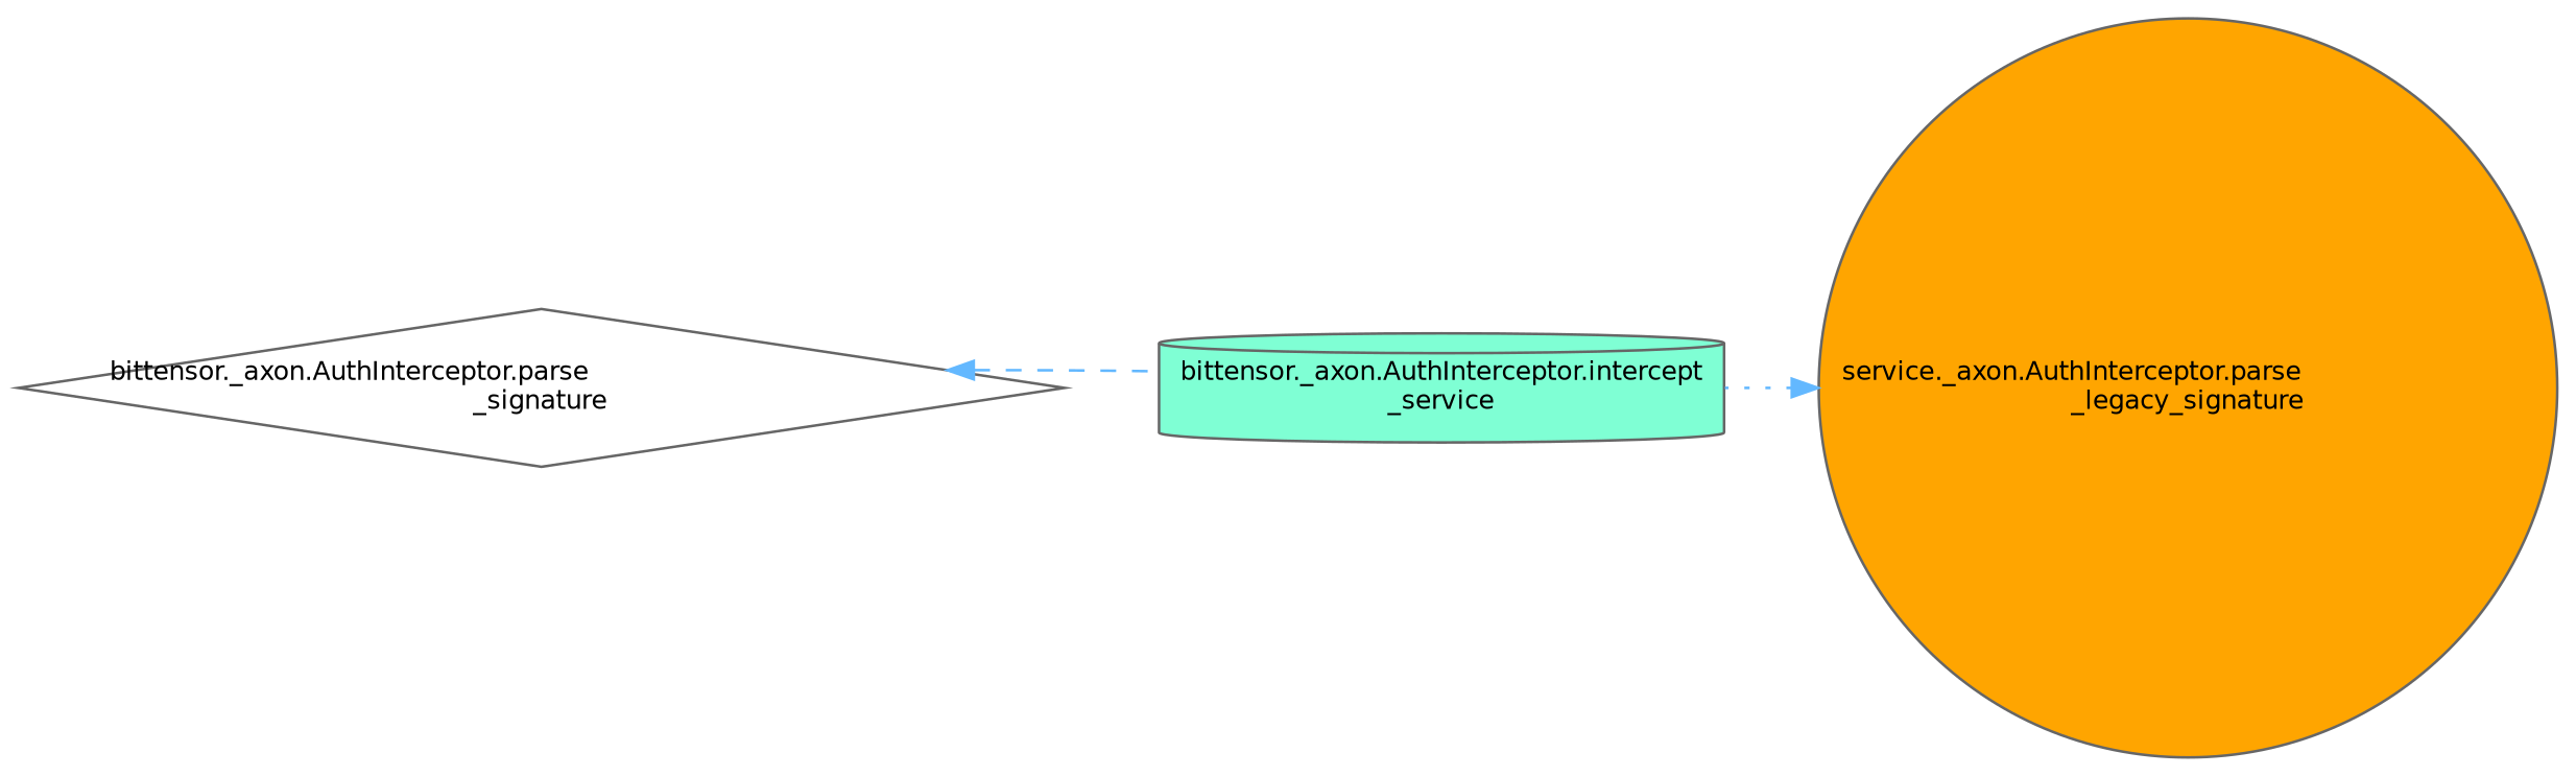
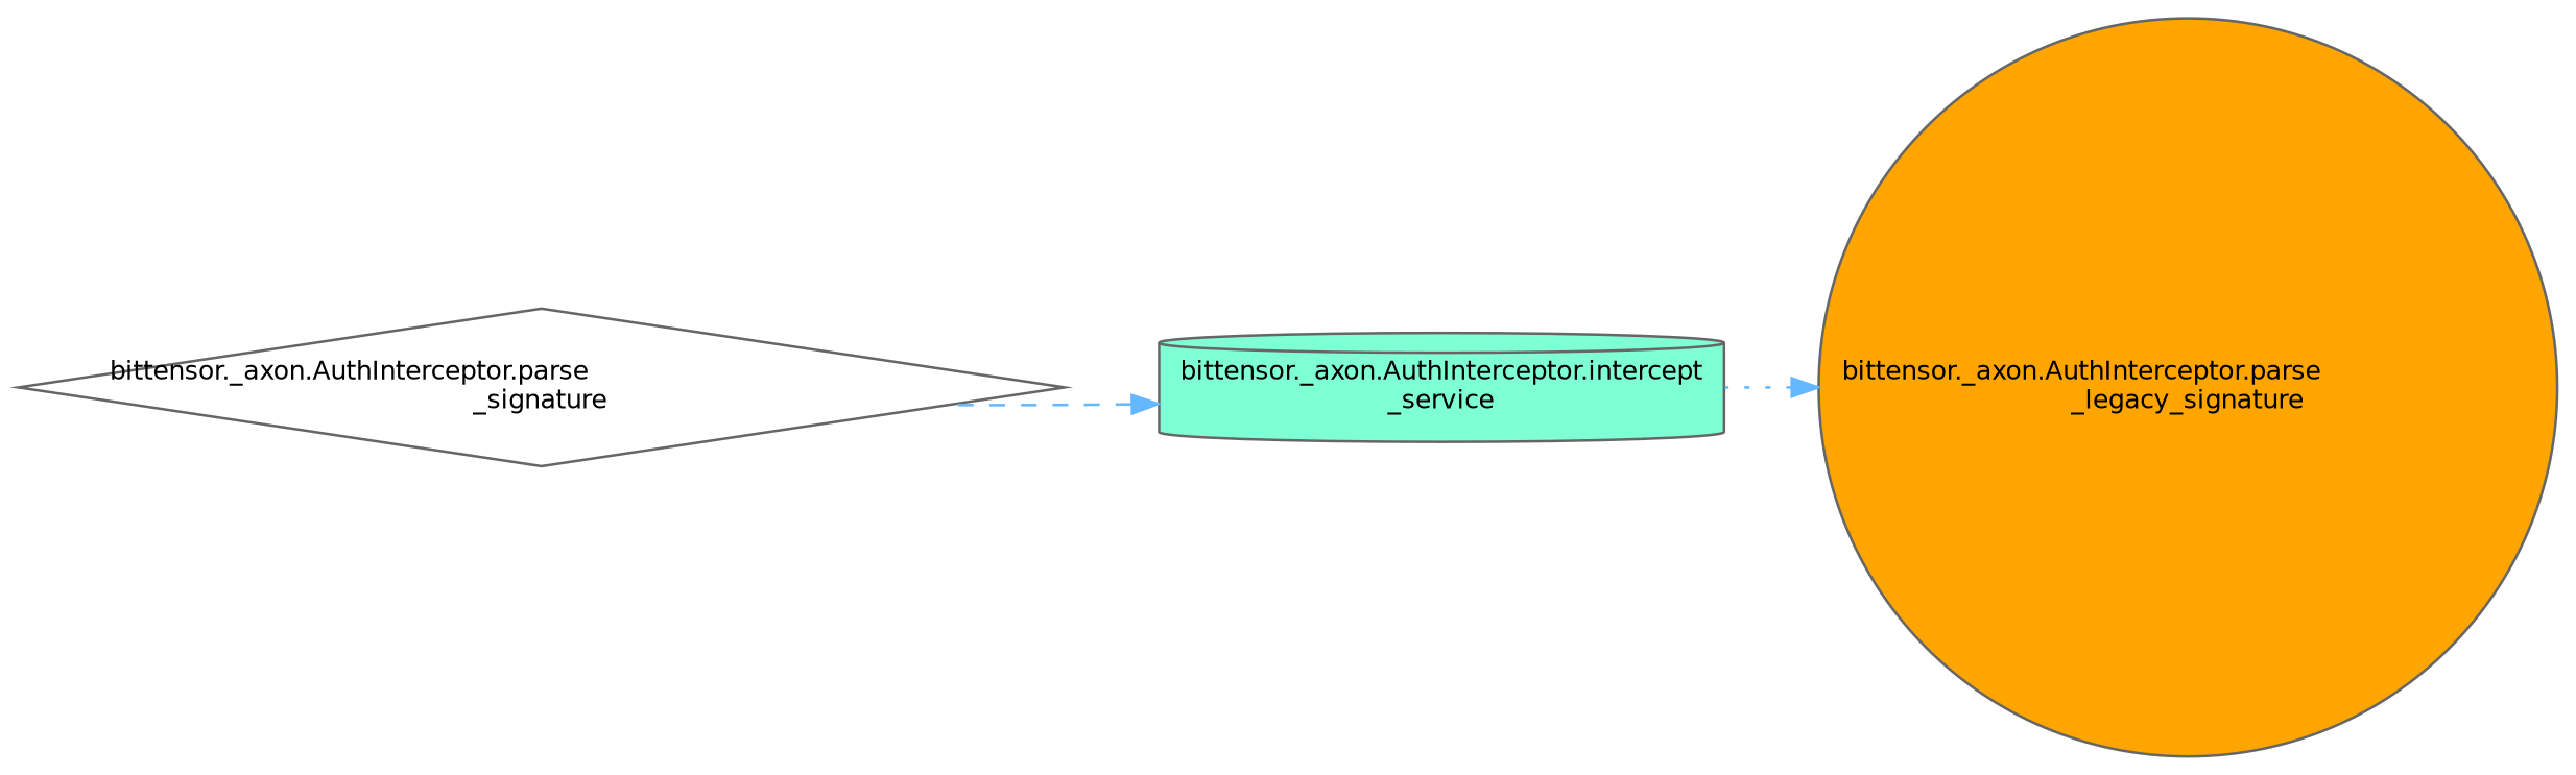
  digraph {
    rankdir=RL
    node [color=grey40 fontname=Helvetica fontsize=10 style=filled]
    edge [color=steelblue1 dir=back fontname=Helvetica fontsize=10 labelfontname=Helvetica labelfontsize=10]
-   n1 [color=gray40 fillcolor=orange fontcolor=black height=0.2 label="service._axon.AuthInterceptor.parse\l_legacy_signature" shape=circle width=0.4]
+   n1 [color=gray40 fillcolor=orange fontcolor=black height=0.2 label="bittensor._axon.AuthInterceptor.parse\l_legacy_signature" shape=circle width=0.4]
    n2 [fillcolor=aquamarine height=0.2 label="bittensor._axon.AuthInterceptor.intercept\l_service" shape=cylinder width=0.4]
    n3 [fillcolor=white height=0.2 label="bittensor._axon.AuthInterceptor.parse\l_signature" shape=diamond width=0.4]
    n1 -> n2 [style=dotted]
-   n3 -> n2 [style=dashed]
+   n2 -> n3 [style=dashed]
  }
